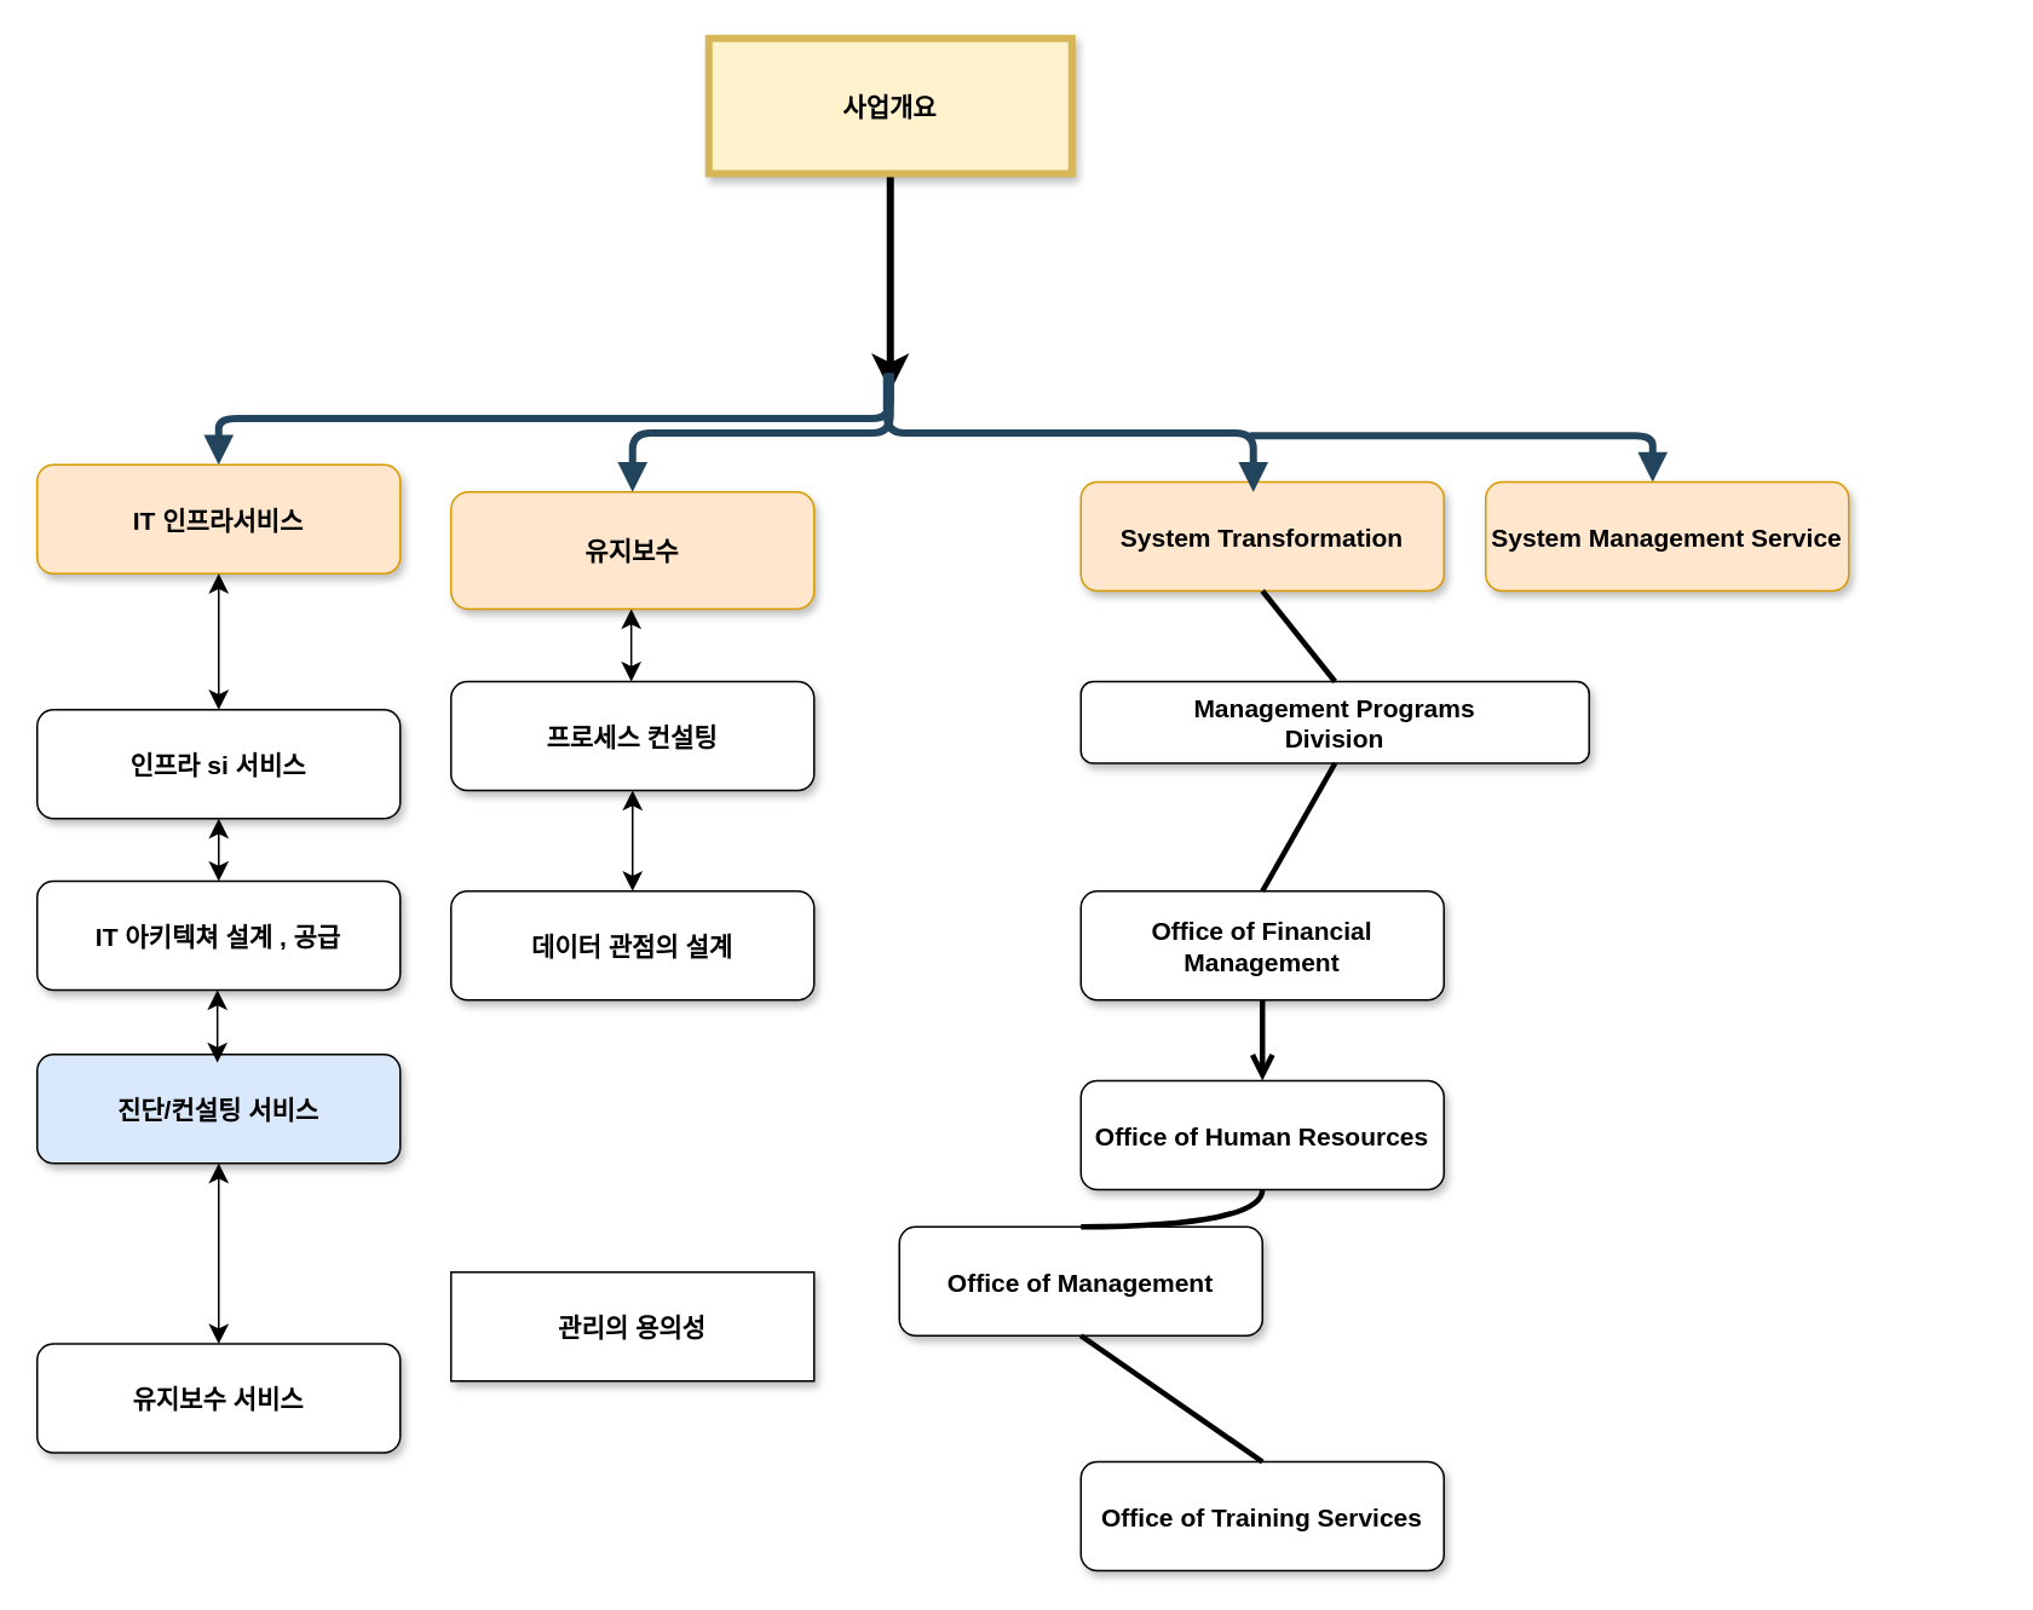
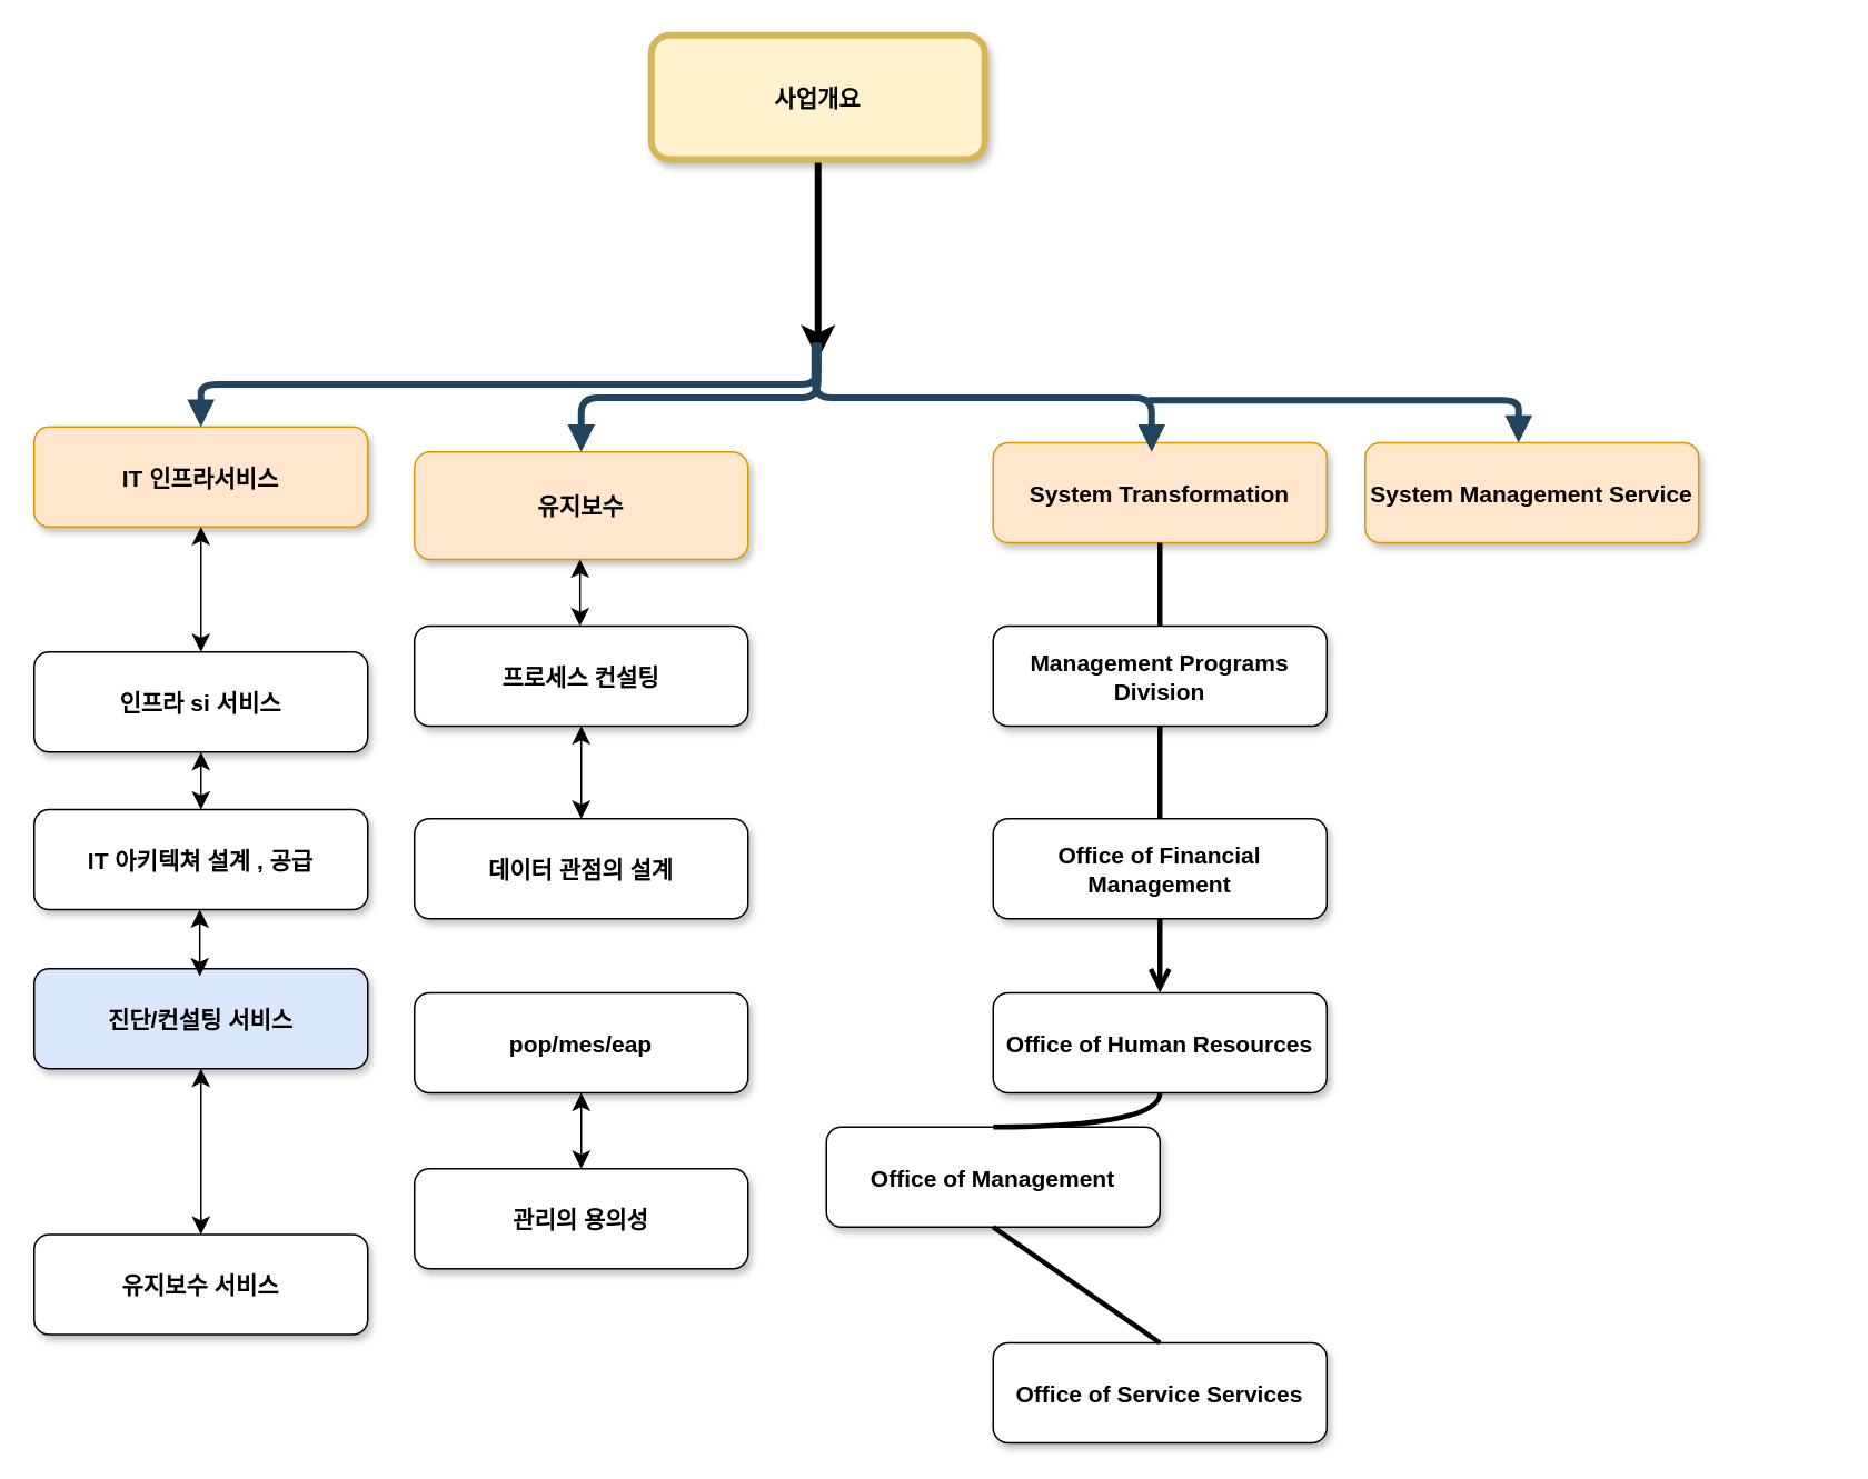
  <mxCell id="0" />
  <mxCell id="1" parent="0" />
  <mxCell id="2" style="edgeStyle=none;curved=1;rounded=0;orthogonalLoop=1;jettySize=auto;html=1;fontSize=12;startSize=8;endSize=8;strokeWidth=4;" edge="1" parent="1" source="3"><mxGeometry relative="1" as="geometry"><mxPoint x="490" y="215" as="targetPoint" /></mxGeometry></mxCell>
- <mxCell id="3" value="사업개요" style="fillColor=#fff2cc;strokeColor=#d6b656;shadow=1;fontStyle=1;fontSize=14;strokeWidth=4;rounded=0;" parent="1" vertex="1"><mxGeometry x="390" y="20.5" width="200" height="74.5" as="geometry" /></mxCell>
+ <mxCell id="3" value="사업개요" style="rounded=1;fillColor=#fff2cc;strokeColor=#d6b656;shadow=1;fontStyle=1;fontSize=14;strokeWidth=4;" parent="1" vertex="1"><mxGeometry x="390" y="20.5" width="200" height="74.5" as="geometry" /></mxCell>
  <mxCell id="4" value="IT 인프라서비스" style="rounded=1;fillColor=#ffe6cc;strokeColor=#d79b00;shadow=1;fontStyle=1;fontSize=14;" parent="1" vertex="1"><mxGeometry x="20" y="255.5" width="200" height="60" as="geometry" /></mxCell>
  <mxCell id="5" value="유지보수" style="rounded=1;fillColor=#ffe6cc;strokeColor=#d79b00;shadow=1;fontStyle=1;fontSize=14;" parent="1" vertex="1"><mxGeometry x="248" y="270.5" width="200" height="64.5" as="geometry" /></mxCell>
  <mxCell id="6" value="System Transformation" style="rounded=1;fillColor=#ffe6cc;strokeColor=#d79b00;shadow=1;fontStyle=1;fontSize=14;" parent="1" vertex="1"><mxGeometry x="595" y="265" width="200" height="60" as="geometry" /></mxCell>
  <mxCell id="7" value="인프라 si 서비스" style="rounded=1;shadow=1;fontStyle=1;fontSize=14;" parent="1" vertex="1"><mxGeometry x="20" y="390.5" width="200" height="60" as="geometry" /></mxCell>
  <mxCell id="8" value="IT 아키텍쳐 설계 , 공급" style="rounded=1;shadow=1;fontStyle=1;fontSize=14;" parent="1" vertex="1"><mxGeometry x="20" y="485" width="200" height="60" as="geometry" /></mxCell>
  <mxCell id="9" value="진단/컨설팅 서비스" style="rounded=1;shadow=1;fontStyle=1;fontSize=14;fillColor=#dae8fc;" parent="1" vertex="1"><mxGeometry x="20" y="580.5" width="200" height="60" as="geometry" /></mxCell>
  <mxCell id="10" value="유지보수 서비스" style="rounded=1;shadow=1;fontStyle=1;fontSize=14;" parent="1" vertex="1"><mxGeometry x="20" y="740" width="200" height="60" as="geometry" /></mxCell>
  <mxCell id="11" value="프로세스 컨설팅" style="rounded=1;shadow=1;fontStyle=1;fontSize=14;" parent="1" vertex="1"><mxGeometry x="248" y="375" width="200" height="60" as="geometry" /></mxCell>
  <mxCell id="12" value="데이터 관점의 설계" style="rounded=1;shadow=1;fontStyle=1;fontSize=14;" parent="1" vertex="1"><mxGeometry x="248" y="490.5" width="200" height="60" as="geometry" /></mxCell>
- <mxCell id="14" value="관리의 용의성" style="shadow=1;fontStyle=1;fontSize=14;rounded=0;" parent="1" vertex="1"><mxGeometry x="248" y="700.5" width="200" height="60" as="geometry" /></mxCell>
- <mxCell id="15" value="Management Programs &#10;Division" style="rounded=1;shadow=1;fontStyle=1;fontSize=14;" parent="1" vertex="1"><mxGeometry x="595" y="375" width="280" height="45" as="geometry" /></mxCell>
+ <mxCell id="13" value="pop/mes/eap" style="rounded=1;shadow=1;fontStyle=1;fontSize=14;" parent="1" vertex="1"><mxGeometry x="248" y="595" width="200" height="60" as="geometry" /></mxCell>
+ <mxCell id="14" value="관리의 용의성" style="rounded=1;shadow=1;fontStyle=1;fontSize=14;" parent="1" vertex="1"><mxGeometry x="248" y="700.5" width="200" height="60" as="geometry" /></mxCell>
+ <mxCell id="15" value="Management Programs &#10;Division" style="rounded=1;shadow=1;fontStyle=1;fontSize=14;" parent="1" vertex="1"><mxGeometry x="595" y="375" width="200" height="60" as="geometry" /></mxCell>
  <mxCell id="16" value="Office of Financial &#10;Management" style="rounded=1;shadow=1;fontStyle=1;fontSize=14;" parent="1" vertex="1"><mxGeometry x="595" y="490.5" width="200" height="60" as="geometry" /></mxCell>
  <mxCell id="17" value="Office of Human Resources" style="rounded=1;shadow=1;fontStyle=1;fontSize=14;" parent="1" vertex="1"><mxGeometry x="595" y="595" width="200" height="60" as="geometry" /></mxCell>
  <mxCell id="18" value="Office of Management " style="rounded=1;shadow=1;fontStyle=1;fontSize=14;" parent="1" vertex="1"><mxGeometry x="495" y="675.5" width="200" height="60" as="geometry" /></mxCell>
- <mxCell id="19" value="Office of Training Services" style="rounded=1;shadow=1;fontStyle=1;fontSize=14;" parent="1" vertex="1"><mxGeometry x="595" y="805" width="200" height="60" as="geometry" /></mxCell>
+ <mxCell id="19" value="Office of Service Services" style="rounded=1;shadow=1;fontStyle=1;fontSize=14;" parent="1" vertex="1"><mxGeometry x="595" y="805" width="200" height="60" as="geometry" /></mxCell>
  <mxCell id="20" value="" style="edgeStyle=elbowEdgeStyle;elbow=vertical;strokeWidth=4;endArrow=block;endFill=1;fontStyle=1;strokeColor=#23445D;" parent="1" target="5" edge="1"><mxGeometry x="22" y="165.5" width="100" height="100" as="geometry"><mxPoint x="490" y="205" as="sourcePoint" /><mxPoint x="-160" y="-19.5" as="targetPoint" /></mxGeometry></mxCell>
  <mxCell id="21" value="" style="edgeStyle=elbowEdgeStyle;elbow=vertical;strokeWidth=4;endArrow=block;endFill=1;fontStyle=1;strokeColor=#23445D;" parent="1" target="4" edge="1"><mxGeometry x="22" y="165.5" width="100" height="100" as="geometry"><mxPoint x="490" y="205" as="sourcePoint" /><mxPoint x="-160" y="-19.5" as="targetPoint" /></mxGeometry></mxCell>
  <mxCell id="22" value="" style="edgeStyle=elbowEdgeStyle;elbow=vertical;strokeWidth=4;endArrow=block;endFill=1;fontStyle=1;strokeColor=#23445D;" parent="1" edge="1"><mxGeometry x="22" y="165.5" width="100" height="100" as="geometry"><mxPoint x="488" y="205" as="sourcePoint" /><mxPoint x="690" y="270.5" as="targetPoint" /></mxGeometry></mxCell>
  <mxCell id="23" value="" style="edgeStyle=elbowEdgeStyle;elbow=vertical;strokeWidth=4;endArrow=block;endFill=1;fontStyle=1;strokeColor=#23445D;" edge="1" parent="1"><mxGeometry x="22" y="165.5" width="100" height="100" as="geometry"><mxPoint x="688" y="239.5" as="sourcePoint" /><mxPoint x="910" y="265" as="targetPoint" /><Array as="points"><mxPoint x="1098" y="239.5" /></Array></mxGeometry></mxCell>
  <mxCell id="24" value="System Management Service" style="rounded=1;fillColor=#ffe6cc;strokeColor=#d79b00;shadow=1;fontStyle=1;fontSize=14;" vertex="1" parent="1"><mxGeometry x="818" y="265" width="200" height="60" as="geometry" /></mxCell>
  <mxCell id="25" value="" style="endArrow=classic;startArrow=classic;html=1;rounded=0;fontSize=12;startSize=8;endSize=8;curved=1;entryX=0.5;entryY=1;entryDx=0;entryDy=0;exitX=0.5;exitY=0;exitDx=0;exitDy=0;" edge="1" parent="1" source="8" target="7"><mxGeometry width="50" height="50" relative="1" as="geometry"><mxPoint x="98" y="485.5" as="sourcePoint" /><mxPoint x="148" y="435.5" as="targetPoint" /></mxGeometry></mxCell>
  <mxCell id="26" value="" style="endArrow=classic;startArrow=classic;html=1;rounded=0;fontSize=12;startSize=8;endSize=8;curved=1;entryX=0.5;entryY=1;entryDx=0;entryDy=0;" edge="1" parent="1" source="7" target="4"><mxGeometry width="50" height="50" relative="1" as="geometry"><mxPoint x="120" y="349.789" as="sourcePoint" /><mxPoint x="128" y="345" as="targetPoint" /></mxGeometry></mxCell>
  <mxCell id="27" value="" style="endArrow=classic;startArrow=classic;html=1;rounded=0;fontSize=12;startSize=8;endSize=8;curved=1;entryX=0.5;entryY=1;entryDx=0;entryDy=0;" edge="1" parent="1"><mxGeometry width="50" height="50" relative="1" as="geometry"><mxPoint x="119.29" y="585" as="sourcePoint" /><mxPoint x="119.29" y="545" as="targetPoint" /></mxGeometry></mxCell>
  <mxCell id="28" value="" style="endArrow=classic;startArrow=classic;html=1;rounded=0;fontSize=12;startSize=8;endSize=8;curved=1;entryX=0.5;entryY=0;entryDx=0;entryDy=0;exitX=0.5;exitY=1;exitDx=0;exitDy=0;" edge="1" parent="1" source="9" target="10"><mxGeometry width="50" height="50" relative="1" as="geometry"><mxPoint x="118" y="640.5" as="sourcePoint" /><mxPoint x="156" y="684.5" as="targetPoint" /></mxGeometry></mxCell>
  <mxCell id="29" value="" style="endArrow=classic;startArrow=classic;html=1;rounded=0;fontSize=12;startSize=8;endSize=8;curved=1;entryX=0.5;entryY=1;entryDx=0;entryDy=0;" edge="1" parent="1"><mxGeometry width="50" height="50" relative="1" as="geometry"><mxPoint x="347.29" y="375" as="sourcePoint" /><mxPoint x="347.29" y="335" as="targetPoint" /></mxGeometry></mxCell>
  <mxCell id="30" value="" style="endArrow=classic;startArrow=classic;html=1;rounded=0;fontSize=12;startSize=8;endSize=8;curved=1;entryX=0.5;entryY=1;entryDx=0;entryDy=0;exitX=0.5;exitY=0;exitDx=0;exitDy=0;" edge="1" parent="1" source="12" target="11"><mxGeometry width="50" height="50" relative="1" as="geometry"><mxPoint x="328" y="490.5" as="sourcePoint" /><mxPoint x="378" y="440.5" as="targetPoint" /></mxGeometry></mxCell>
+ <mxCell id="31" value="" style="endArrow=classic;startArrow=classic;html=1;rounded=0;fontSize=12;startSize=8;endSize=8;curved=1;entryX=0.5;entryY=1;entryDx=0;entryDy=0;exitX=0.5;exitY=0;exitDx=0;exitDy=0;" edge="1" parent="1" source="14" target="13"><mxGeometry width="50" height="50" relative="1" as="geometry"><mxPoint x="328" y="705" as="sourcePoint" /><mxPoint x="378" y="655" as="targetPoint" /></mxGeometry></mxCell>
  <mxCell id="32" value="" style="endArrow=none;html=1;rounded=0;fontSize=12;startSize=8;endSize=8;curved=1;entryX=0.5;entryY=1;entryDx=0;entryDy=0;exitX=0.5;exitY=0;exitDx=0;exitDy=0;strokeWidth=3;" edge="1" parent="1" source="15" target="6"><mxGeometry width="50" height="50" relative="1" as="geometry"><mxPoint x="718" y="565" as="sourcePoint" /><mxPoint x="768" y="515" as="targetPoint" /></mxGeometry></mxCell>
  <mxCell id="33" value="" style="endArrow=none;html=1;rounded=0;fontSize=12;startSize=8;endSize=8;curved=1;entryX=0.5;entryY=1;entryDx=0;entryDy=0;exitX=0.5;exitY=0;exitDx=0;exitDy=0;strokeWidth=3;" edge="1" parent="1" source="16" target="15"><mxGeometry width="50" height="50" relative="1" as="geometry"><mxPoint x="678" y="495" as="sourcePoint" /><mxPoint x="728" y="445" as="targetPoint" /></mxGeometry></mxCell>
  <mxCell id="34" value="" style="endArrow=open;html=1;rounded=0;fontSize=12;startSize=8;endSize=8;curved=1;entryX=0.5;entryY=0;entryDx=0;entryDy=0;exitX=0.5;exitY=1;exitDx=0;exitDy=0;strokeWidth=3;" edge="1" parent="1" source="16" target="17"><mxGeometry width="50" height="50" relative="1" as="geometry"><mxPoint x="718" y="565" as="sourcePoint" /><mxPoint x="768" y="515" as="targetPoint" /></mxGeometry></mxCell>
  <mxCell id="35" value="" style="endArrow=none;html=1;rounded=0;fontSize=12;startSize=8;endSize=8;curved=1;entryX=0.5;entryY=1;entryDx=0;entryDy=0;exitX=0.5;exitY=0;exitDx=0;exitDy=0;strokeWidth=3;" edge="1" parent="1" source="18" target="17"><mxGeometry width="50" height="50" relative="1" as="geometry"><mxPoint x="678" y="705" as="sourcePoint" /><mxPoint x="728" y="655" as="targetPoint" /><Array as="points"><mxPoint x="695" y="675" /></Array></mxGeometry></mxCell>
  <mxCell id="36" value="" style="endArrow=none;html=1;rounded=0;fontSize=12;startSize=8;endSize=8;curved=1;exitX=0.5;exitY=0;exitDx=0;exitDy=0;entryX=0.5;entryY=1;entryDx=0;entryDy=0;strokeWidth=3;" edge="1" parent="1" source="19" target="18"><mxGeometry width="50" height="50" relative="1" as="geometry"><mxPoint x="668" y="805" as="sourcePoint" /><mxPoint x="718" y="755" as="targetPoint" /></mxGeometry></mxCell>
